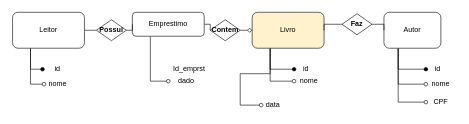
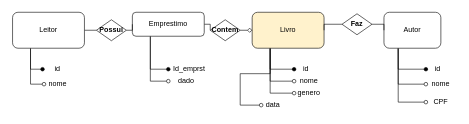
  <mxCell id="0" />
  <mxCell id="1" parent="0" />
  <mxCell id="2" style="edgeStyle=orthogonalEdgeStyle;rounded=0;orthogonalLoop=1;jettySize=auto;html=1;exitX=0.25;exitY=1;exitDx=0;exitDy=0;entryX=0;entryY=0.5;entryDx=0;entryDy=0;endArrow=oval;endFill=1;" edge="1" parent="1" source="5" target="22"><mxGeometry relative="1" as="geometry" /></mxCell>
  <mxCell id="3" style="edgeStyle=orthogonalEdgeStyle;rounded=0;orthogonalLoop=1;jettySize=auto;html=1;exitX=0.25;exitY=1;exitDx=0;exitDy=0;entryX=0;entryY=0.5;entryDx=0;entryDy=0;endArrow=oval;endFill=0;" edge="1" parent="1" source="5" target="23"><mxGeometry relative="1" as="geometry" /></mxCell>
  <mxCell id="4" style="edgeStyle=orthogonalEdgeStyle;rounded=0;orthogonalLoop=1;jettySize=auto;html=1;exitX=1;exitY=0.5;exitDx=0;exitDy=0;entryX=0;entryY=0.5;entryDx=0;entryDy=0;endArrow=none;endFill=0;" edge="1" parent="1" source="5" target="32"><mxGeometry relative="1" as="geometry" /></mxCell>
  <mxCell id="5" value="Leitor" style="rounded=1;whiteSpace=wrap;html=1;" vertex="1" parent="1"><mxGeometry x="20" y="20" width="120" height="60" as="geometry" /></mxCell>
+ <mxCell id="6" style="edgeStyle=orthogonalEdgeStyle;rounded=0;orthogonalLoop=1;jettySize=auto;html=1;exitX=0.25;exitY=1;exitDx=0;exitDy=0;entryX=0;entryY=0.5;entryDx=0;entryDy=0;endArrow=oval;endFill=1;" edge="1" parent="1" source="9" target="19"><mxGeometry relative="1" as="geometry" /></mxCell>
  <mxCell id="7" style="edgeStyle=orthogonalEdgeStyle;rounded=0;orthogonalLoop=1;jettySize=auto;html=1;exitX=0.25;exitY=1;exitDx=0;exitDy=0;entryX=0;entryY=0.5;entryDx=0;entryDy=0;endArrow=oval;endFill=0;" edge="1" parent="1" source="9" target="20"><mxGeometry relative="1" as="geometry" /></mxCell>
  <mxCell id="8" style="edgeStyle=orthogonalEdgeStyle;rounded=0;orthogonalLoop=1;jettySize=auto;html=1;exitX=1;exitY=0.5;exitDx=0;exitDy=0;entryX=0;entryY=0.5;entryDx=0;entryDy=0;endArrow=none;endFill=0;" edge="1" parent="1" source="9" target="34"><mxGeometry relative="1" as="geometry" /></mxCell>
  <mxCell id="9" value="Emprestimo" style="rounded=1;whiteSpace=wrap;html=1;" vertex="1" parent="1"><mxGeometry x="220" y="20" width="120" height="40" as="geometry" /></mxCell>
  <mxCell id="10" style="edgeStyle=orthogonalEdgeStyle;rounded=0;orthogonalLoop=1;jettySize=auto;html=1;exitX=0.25;exitY=1;exitDx=0;exitDy=0;entryX=0;entryY=0.5;entryDx=0;entryDy=0;endArrow=oval;endFill=1;" edge="1" parent="1" source="14" target="24"><mxGeometry relative="1" as="geometry" /></mxCell>
  <mxCell id="11" style="edgeStyle=orthogonalEdgeStyle;rounded=0;orthogonalLoop=1;jettySize=auto;html=1;exitX=0.25;exitY=1;exitDx=0;exitDy=0;entryX=0;entryY=0.5;entryDx=0;entryDy=0;endArrow=oval;endFill=0;" edge="1" parent="1" source="14" target="25"><mxGeometry relative="1" as="geometry" /></mxCell>
+ <mxCell id="12" style="edgeStyle=orthogonalEdgeStyle;rounded=0;orthogonalLoop=1;jettySize=auto;html=1;exitX=0.25;exitY=1;exitDx=0;exitDy=0;entryX=0;entryY=0.5;entryDx=0;entryDy=0;endArrow=oval;endFill=0;" edge="1" parent="1" source="14" target="26"><mxGeometry relative="1" as="geometry" /></mxCell>
  <mxCell id="13" style="edgeStyle=orthogonalEdgeStyle;rounded=0;orthogonalLoop=1;jettySize=auto;html=1;exitX=0.25;exitY=1;exitDx=0;exitDy=0;entryX=0;entryY=0.5;entryDx=0;entryDy=0;endArrow=oval;endFill=0;" edge="1" parent="1" source="14" target="27"><mxGeometry relative="1" as="geometry" /></mxCell>
  <mxCell id="14" value="Livro" style="rounded=1;whiteSpace=wrap;html=1;fillColor=#fff2cc;" vertex="1" parent="1"><mxGeometry x="420" y="20" width="120" height="60" as="geometry" /></mxCell>
  <mxCell id="15" style="edgeStyle=orthogonalEdgeStyle;rounded=0;orthogonalLoop=1;jettySize=auto;html=1;exitX=0.25;exitY=1;exitDx=0;exitDy=0;entryX=0;entryY=0.5;entryDx=0;entryDy=0;endArrow=oval;endFill=1;" edge="1" parent="1" source="18" target="28"><mxGeometry relative="1" as="geometry" /></mxCell>
  <mxCell id="16" style="edgeStyle=orthogonalEdgeStyle;rounded=0;orthogonalLoop=1;jettySize=auto;html=1;exitX=0.25;exitY=1;exitDx=0;exitDy=0;entryX=0;entryY=0.5;entryDx=0;entryDy=0;endArrow=oval;endFill=0;" edge="1" parent="1" source="18" target="30"><mxGeometry relative="1" as="geometry" /></mxCell>
  <mxCell id="17" style="edgeStyle=orthogonalEdgeStyle;rounded=0;orthogonalLoop=1;jettySize=auto;html=1;exitX=0.25;exitY=1;exitDx=0;exitDy=0;entryX=0;entryY=0.5;entryDx=0;entryDy=0;endArrow=oval;endFill=0;" edge="1" parent="1" source="18" target="38"><mxGeometry relative="1" as="geometry" /></mxCell>
  <mxCell id="18" value="Autor" style="rounded=1;whiteSpace=wrap;html=1;" vertex="1" parent="1"><mxGeometry x="640" y="20" width="95" height="60" as="geometry" /></mxCell>
  <mxCell id="19" value="Id_emprst" style="text;html=1;align=center;verticalAlign=middle;whiteSpace=wrap;rounded=0;" vertex="1" parent="1"><mxGeometry x="280" y="100" width="70" height="30" as="geometry" /></mxCell>
  <mxCell id="20" value="dado" style="text;html=1;align=center;verticalAlign=middle;whiteSpace=wrap;rounded=0;" vertex="1" parent="1"><mxGeometry x="280" y="120" width="60" height="30" as="geometry" /></mxCell>
  <mxCell id="21" style="edgeStyle=orthogonalEdgeStyle;rounded=0;orthogonalLoop=1;jettySize=auto;html=1;exitX=0.5;exitY=1;exitDx=0;exitDy=0;" edge="1" parent="1" source="20" target="20"><mxGeometry relative="1" as="geometry" /></mxCell>
  <mxCell id="22" value="id" style="text;html=1;align=center;verticalAlign=middle;whiteSpace=wrap;rounded=0;" vertex="1" parent="1"><mxGeometry x="70" y="105" width="50" height="20" as="geometry" /></mxCell>
  <mxCell id="23" value="nome" style="text;html=1;align=center;verticalAlign=middle;whiteSpace=wrap;rounded=0;" vertex="1" parent="1"><mxGeometry x="72.5" y="130" width="45" height="20" as="geometry" /></mxCell>
  <mxCell id="24" value="id" style="text;html=1;align=center;verticalAlign=middle;whiteSpace=wrap;rounded=0;" vertex="1" parent="1"><mxGeometry x="490" y="105" width="40" height="20" as="geometry" /></mxCell>
  <mxCell id="25" value="nome" style="text;html=1;align=center;verticalAlign=middle;whiteSpace=wrap;rounded=0;" vertex="1" parent="1"><mxGeometry x="490" y="125" width="50" height="20" as="geometry" /></mxCell>
+ <mxCell id="26" value="genero" style="text;html=1;align=center;verticalAlign=middle;whiteSpace=wrap;rounded=0;" vertex="1" parent="1"><mxGeometry x="490" y="145" width="50" height="20" as="geometry" /></mxCell>
  <mxCell id="27" value="data" style="text;html=1;align=center;verticalAlign=middle;whiteSpace=wrap;rounded=0;" vertex="1" parent="1"><mxGeometry x="435" y="165" width="40" height="20" as="geometry" /></mxCell>
  <mxCell id="28" value="id" style="text;html=1;align=center;verticalAlign=middle;whiteSpace=wrap;rounded=0;" vertex="1" parent="1"><mxGeometry x="710" y="105" width="40" height="20" as="geometry" /></mxCell>
  <mxCell id="29" style="edgeStyle=orthogonalEdgeStyle;rounded=0;orthogonalLoop=1;jettySize=auto;html=1;exitX=0.5;exitY=1;exitDx=0;exitDy=0;" edge="1" parent="1" source="28" target="28"><mxGeometry relative="1" as="geometry" /></mxCell>
  <mxCell id="30" value="nome" style="text;html=1;align=center;verticalAlign=middle;whiteSpace=wrap;rounded=0;" vertex="1" parent="1"><mxGeometry x="710" y="130" width="50" height="20" as="geometry" /></mxCell>
  <mxCell id="31" style="edgeStyle=orthogonalEdgeStyle;rounded=0;orthogonalLoop=1;jettySize=auto;html=1;exitX=1;exitY=0.5;exitDx=0;exitDy=0;entryX=0;entryY=0.5;entryDx=0;entryDy=0;endArrow=none;endFill=0;" edge="1" parent="1" source="32" target="9"><mxGeometry relative="1" as="geometry" /></mxCell>
  <mxCell id="32" value="Possui" style="rhombus;whiteSpace=wrap;html=1;fontStyle=1" vertex="1" parent="1"><mxGeometry x="160" y="32.5" width="50" height="35" as="geometry" /></mxCell>
  <mxCell id="33" style="edgeStyle=orthogonalEdgeStyle;rounded=0;orthogonalLoop=1;jettySize=auto;html=1;exitX=1;exitY=0.5;exitDx=0;exitDy=0;entryX=0;entryY=0.5;entryDx=0;entryDy=0;endArrow=diamond;endFill=0;" edge="1" parent="1" source="34" target="14"><mxGeometry relative="1" as="geometry" /></mxCell>
  <mxCell id="34" value="Contem" style="rhombus;whiteSpace=wrap;html=1;fontStyle=1" vertex="1" parent="1"><mxGeometry x="350" y="32.5" width="50" height="35" as="geometry" /></mxCell>
  <mxCell id="35" style="edgeStyle=orthogonalEdgeStyle;rounded=0;orthogonalLoop=1;jettySize=auto;html=1;exitX=0;exitY=0.5;exitDx=0;exitDy=0;entryX=1;entryY=0.5;entryDx=0;entryDy=0;endArrow=none;endFill=0;" edge="1" parent="1" source="37" target="14"><mxGeometry relative="1" as="geometry" /></mxCell>
  <mxCell id="36" style="edgeStyle=orthogonalEdgeStyle;rounded=0;orthogonalLoop=1;jettySize=auto;html=1;exitX=1;exitY=0.5;exitDx=0;exitDy=0;entryX=0;entryY=0.5;entryDx=0;entryDy=0;endArrow=none;endFill=0;" edge="1" parent="1" source="37" target="18"><mxGeometry relative="1" as="geometry" /></mxCell>
  <mxCell id="37" value="Faz" style="rhombus;whiteSpace=wrap;html=1;fontStyle=1" vertex="1" parent="1"><mxGeometry x="570" y="22.5" width="50" height="35" as="geometry" /></mxCell>
  <mxCell id="38" value="CPF" style="text;html=1;align=center;verticalAlign=middle;whiteSpace=wrap;rounded=0;" vertex="1" parent="1"><mxGeometry x="710" y="160" width="50" height="20" as="geometry" /></mxCell>
